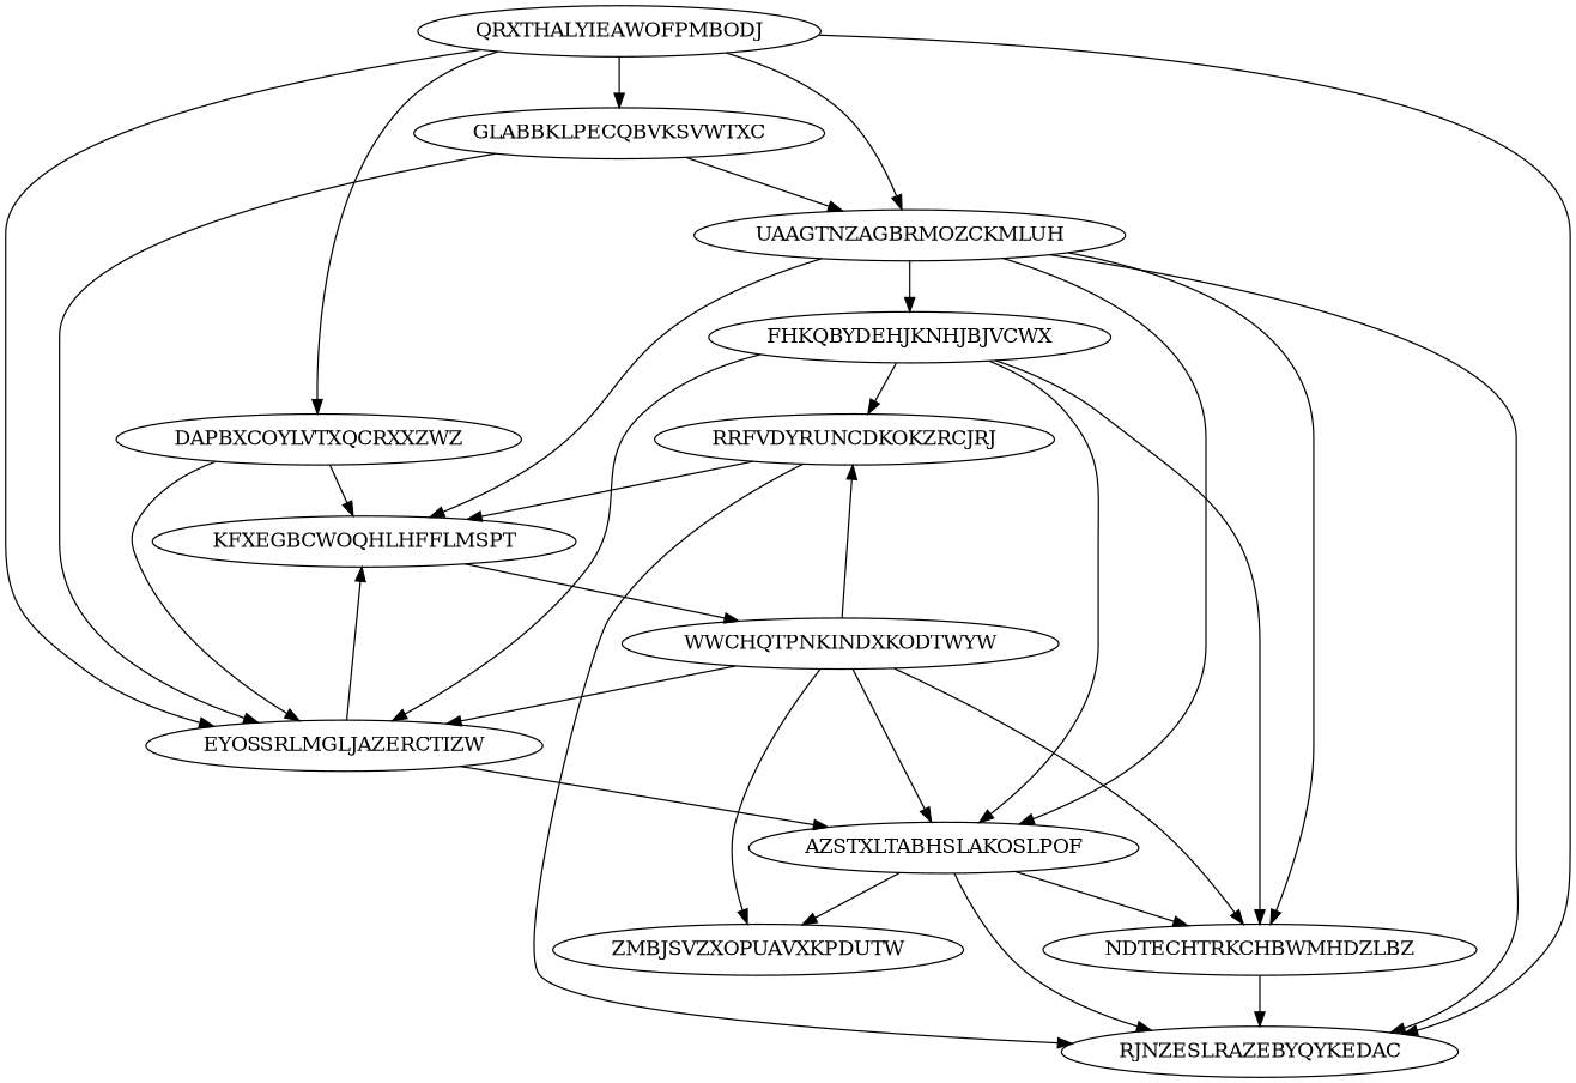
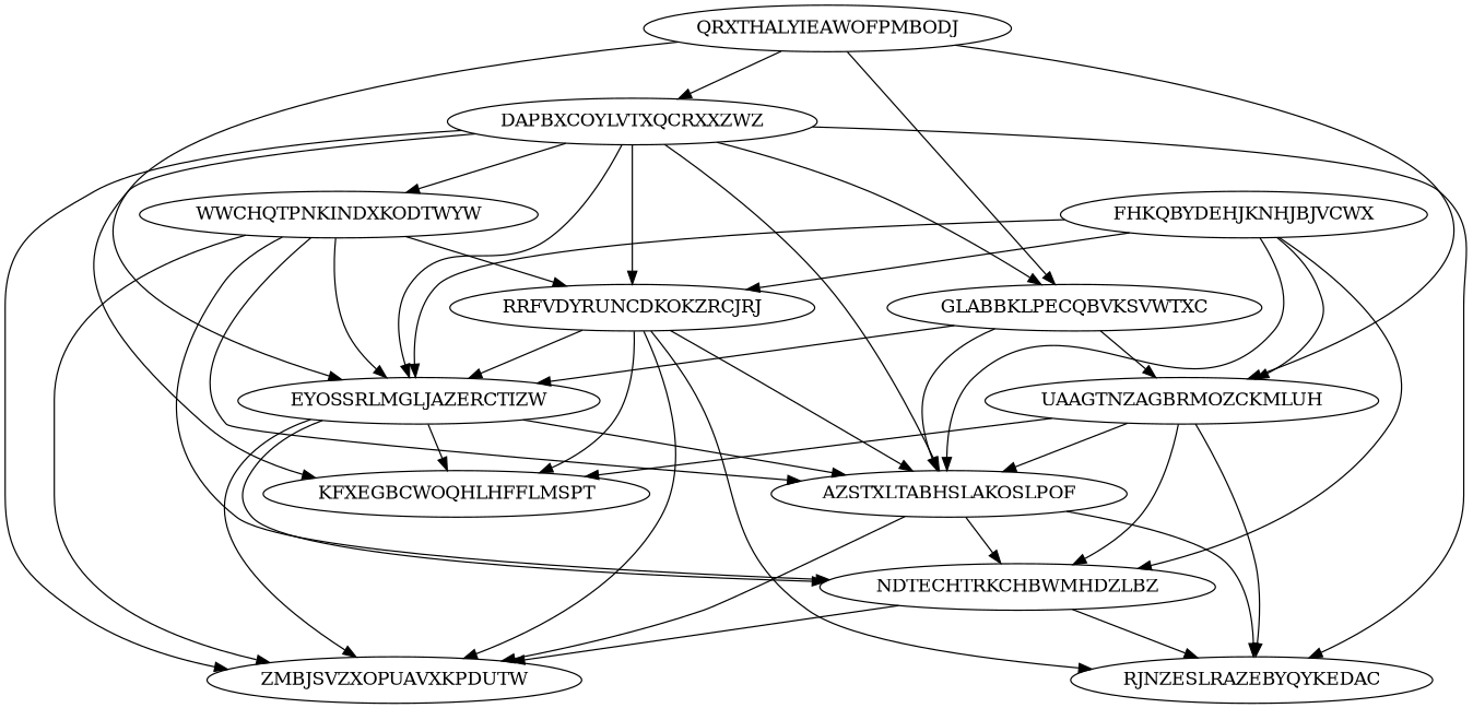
  digraph {
    node [Weight=16]
    edge [Weight=19]
    RRFVDYRUNCDKOKZRCJRJ
    FHKQBYDEHJKNHJBJVCWX [Weight=14]
    EYOSSRLMGLJAZERCTIZW [Weight=10]
    UAAGTNZAGBRMOZCKMLUH [Weight=17]
    AZSTXLTABHSLAKOSLPOF [Weight=14]
    NDTECHTRKCHBWMHDZLBZ
    RJNZESLRAZEBYQYKEDAC [Weight=12]
    KFXEGBCWOQHLHFFLMSPT
    ZMBJSVZXOPUAVXKPDUTW [Weight=10]
    QRXTHALYIEAWOFPMBODJ [Weight=15]
    DAPBXCOYLVTXQCRXXZWZ [Weight=18]
    GLABBKLPECQBVKSVWTXC [Weight=14]
    WWCHQTPNKINDXKODTWYW [Weight=17]
+   RRFVDYRUNCDKOKZRCJRJ -> EYOSSRLMGLJAZERCTIZW [Weight=14]
+   RRFVDYRUNCDKOKZRCJRJ -> AZSTXLTABHSLAKOSLPOF [Weight=11]
    RRFVDYRUNCDKOKZRCJRJ -> RJNZESLRAZEBYQYKEDAC [Weight=12]
    RRFVDYRUNCDKOKZRCJRJ -> KFXEGBCWOQHLHFFLMSPT
+   RRFVDYRUNCDKOKZRCJRJ -> ZMBJSVZXOPUAVXKPDUTW [Weight=20]
    FHKQBYDEHJKNHJBJVCWX -> RRFVDYRUNCDKOKZRCJRJ
    FHKQBYDEHJKNHJBJVCWX -> EYOSSRLMGLJAZERCTIZW [Weight=11]
-   UAAGTNZAGBRMOZCKMLUH -> FHKQBYDEHJKNHJBJVCWX [Weight=11]
+   FHKQBYDEHJKNHJBJVCWX -> UAAGTNZAGBRMOZCKMLUH [Weight=11]
    FHKQBYDEHJKNHJBJVCWX -> AZSTXLTABHSLAKOSLPOF [Weight=20]
    FHKQBYDEHJKNHJBJVCWX -> NDTECHTRKCHBWMHDZLBZ [Weight=14]
    EYOSSRLMGLJAZERCTIZW -> AZSTXLTABHSLAKOSLPOF [Weight=17]
+   EYOSSRLMGLJAZERCTIZW -> NDTECHTRKCHBWMHDZLBZ [Weight=10]
    EYOSSRLMGLJAZERCTIZW -> KFXEGBCWOQHLHFFLMSPT [Weight=17]
+   EYOSSRLMGLJAZERCTIZW -> ZMBJSVZXOPUAVXKPDUTW [Weight=12]
    UAAGTNZAGBRMOZCKMLUH -> AZSTXLTABHSLAKOSLPOF [Weight=18]
    UAAGTNZAGBRMOZCKMLUH -> NDTECHTRKCHBWMHDZLBZ [Weight=12]
    UAAGTNZAGBRMOZCKMLUH -> RJNZESLRAZEBYQYKEDAC
    UAAGTNZAGBRMOZCKMLUH -> KFXEGBCWOQHLHFFLMSPT [Weight=11]
    AZSTXLTABHSLAKOSLPOF -> NDTECHTRKCHBWMHDZLBZ [Weight=12]
    AZSTXLTABHSLAKOSLPOF -> RJNZESLRAZEBYQYKEDAC [Weight=10]
    AZSTXLTABHSLAKOSLPOF -> ZMBJSVZXOPUAVXKPDUTW [Weight=14]
    NDTECHTRKCHBWMHDZLBZ -> RJNZESLRAZEBYQYKEDAC [Weight=15]
+   NDTECHTRKCHBWMHDZLBZ -> ZMBJSVZXOPUAVXKPDUTW [Weight=13]
    QRXTHALYIEAWOFPMBODJ -> EYOSSRLMGLJAZERCTIZW [Weight=13]
    QRXTHALYIEAWOFPMBODJ -> UAAGTNZAGBRMOZCKMLUH [Weight=13]
    QRXTHALYIEAWOFPMBODJ -> DAPBXCOYLVTXQCRXXZWZ [Weight=16]
    QRXTHALYIEAWOFPMBODJ -> GLABBKLPECQBVKSVWTXC [Weight=18]
+   DAPBXCOYLVTXQCRXXZWZ -> RRFVDYRUNCDKOKZRCJRJ [Weight=18]
    DAPBXCOYLVTXQCRXXZWZ -> EYOSSRLMGLJAZERCTIZW [Weight=11]
-   QRXTHALYIEAWOFPMBODJ -> RJNZESLRAZEBYQYKEDAC [Weight=18]
+   DAPBXCOYLVTXQCRXXZWZ -> AZSTXLTABHSLAKOSLPOF [Weight=17]
+   DAPBXCOYLVTXQCRXXZWZ -> RJNZESLRAZEBYQYKEDAC [Weight=18]
    DAPBXCOYLVTXQCRXXZWZ -> KFXEGBCWOQHLHFFLMSPT [Weight=20]
-   KFXEGBCWOQHLHFFLMSPT -> WWCHQTPNKINDXKODTWYW [Weight=20]
+   DAPBXCOYLVTXQCRXXZWZ -> ZMBJSVZXOPUAVXKPDUTW
+   DAPBXCOYLVTXQCRXXZWZ -> GLABBKLPECQBVKSVWTXC [Weight=12]
+   DAPBXCOYLVTXQCRXXZWZ -> WWCHQTPNKINDXKODTWYW [Weight=20]
    GLABBKLPECQBVKSVWTXC -> EYOSSRLMGLJAZERCTIZW [Weight=11]
    GLABBKLPECQBVKSVWTXC -> UAAGTNZAGBRMOZCKMLUH [Weight=17]
+   GLABBKLPECQBVKSVWTXC -> AZSTXLTABHSLAKOSLPOF [Weight=18]
    WWCHQTPNKINDXKODTWYW -> RRFVDYRUNCDKOKZRCJRJ
    WWCHQTPNKINDXKODTWYW -> EYOSSRLMGLJAZERCTIZW
    WWCHQTPNKINDXKODTWYW -> AZSTXLTABHSLAKOSLPOF [Weight=20]
    WWCHQTPNKINDXKODTWYW -> NDTECHTRKCHBWMHDZLBZ
    WWCHQTPNKINDXKODTWYW -> ZMBJSVZXOPUAVXKPDUTW [Weight=16]
  }
